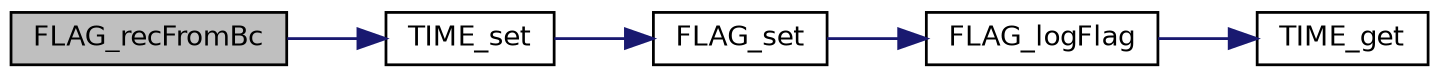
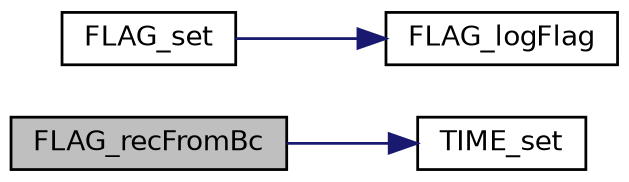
  digraph {
    rankdir=LR
    node [color=black fillcolor=white fontname=Helvetica fontsize=10 shape=record style=filled]
    edge [color=midnightblue fontname=Helvetica fontsize=10 labelfontname=Helvetica labelfontsize=10 style=solid]
    n1 [fillcolor=grey75 fontcolor=black height=0.2 label=FLAG_recFromBc width=0.4]
    n2 [height=0.2 label=TIME_set width=0.4]
    n3 [height=0.2 label=FLAG_set width=0.4]
    n4 [height=0.2 label=FLAG_logFlag width=0.4]
-   n5 [height=0.2 label=TIME_get width=0.4]
    n1 -> n2
-   n2 -> n3
    n3 -> n4
-   n4 -> n5
  }
